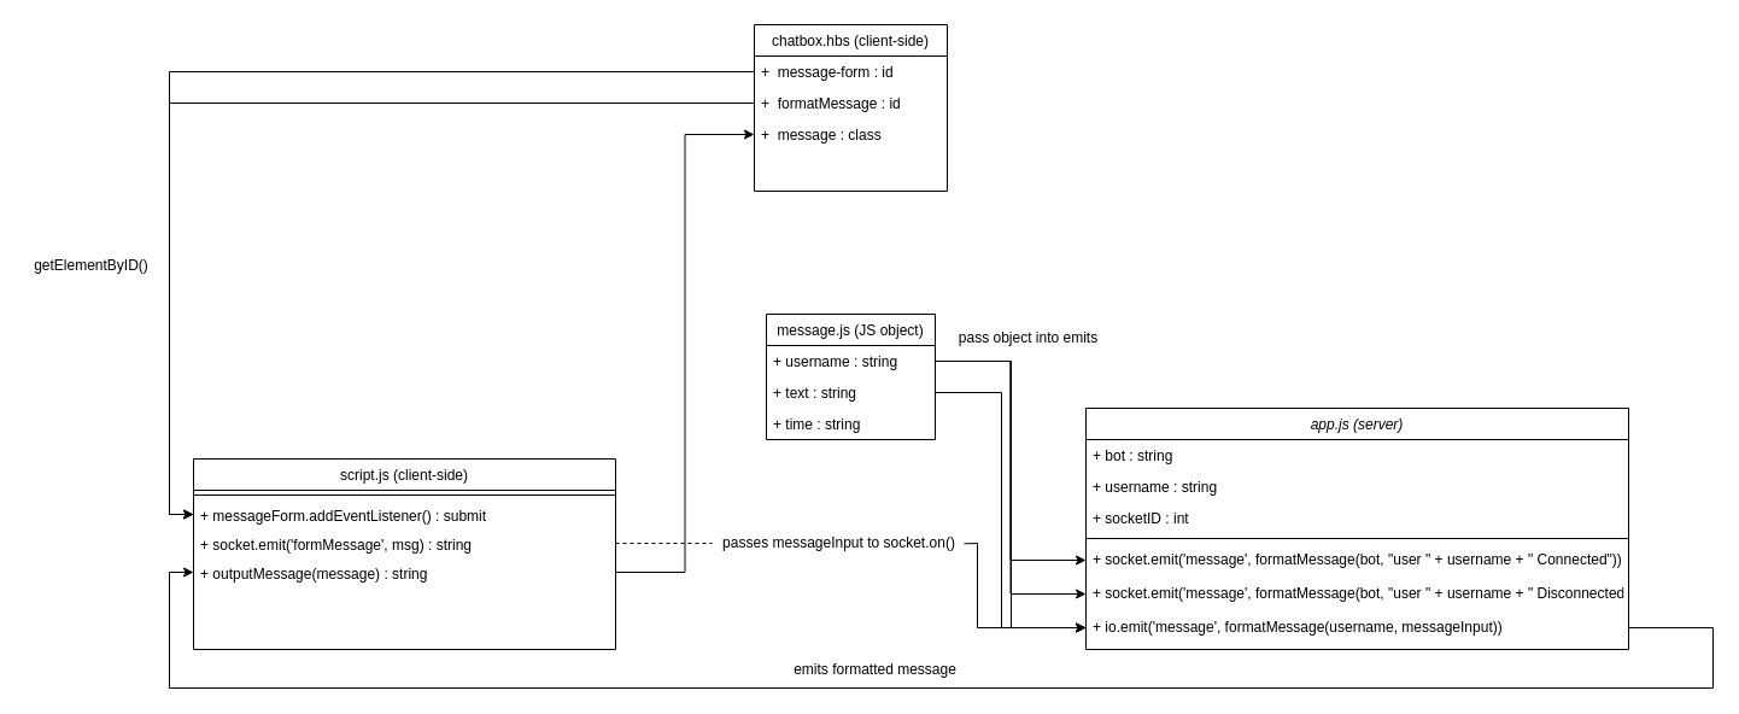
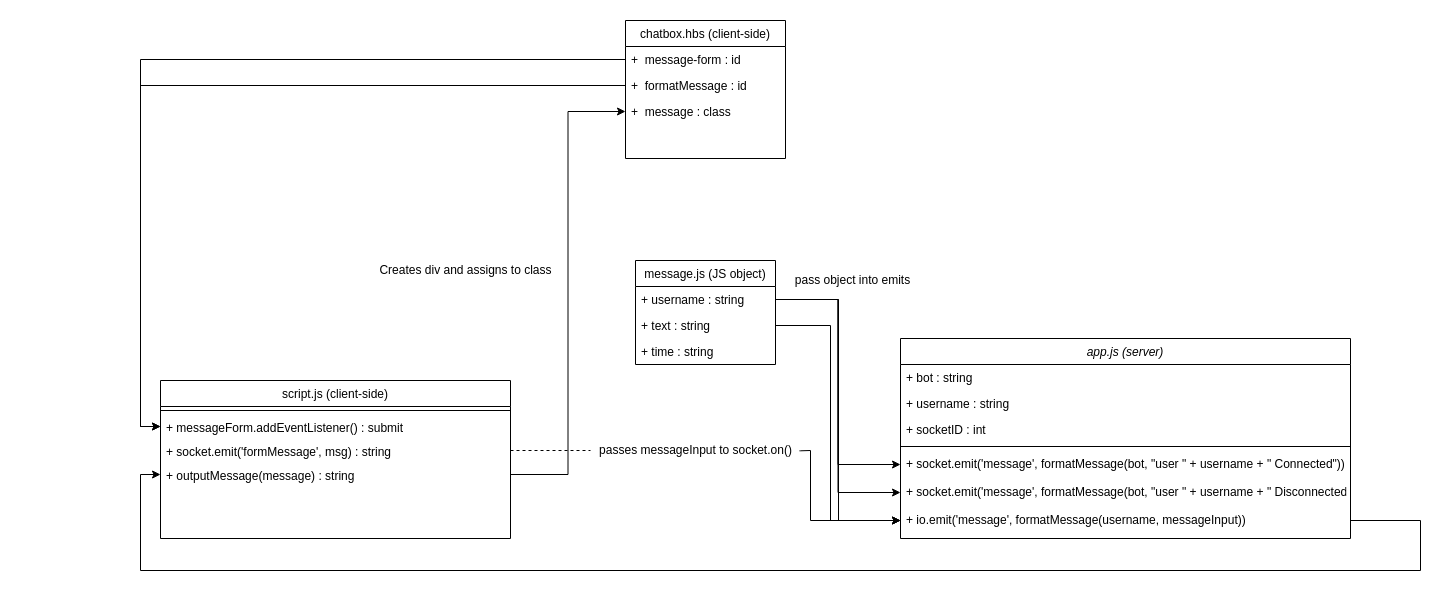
  <mxCell id="0" />
  <mxCell id="1" parent="0" />
  <mxCell id="2" value="app.js (server)" style="swimlane;fontStyle=2;align=center;verticalAlign=top;childLayout=stackLayout;horizontal=1;startSize=26;horizontalStack=0;resizeParent=1;resizeLast=0;collapsible=1;marginBottom=0;rounded=0;shadow=0;strokeWidth=1;" parent="1" vertex="1"><mxGeometry x="900" y="338" width="450" height="200" as="geometry"><mxRectangle x="230" y="140" width="160" height="26" as="alternateBounds" /></mxGeometry></mxCell>
  <mxCell id="3" value="+ bot : string" style="text;align=left;verticalAlign=top;spacingLeft=4;spacingRight=4;overflow=hidden;rotatable=0;points=[[0,0.5],[1,0.5]];portConstraint=eastwest;" parent="2" vertex="1"><mxGeometry y="26" width="450" height="26" as="geometry" /></mxCell>
  <mxCell id="4" value="+ username : string" style="text;align=left;verticalAlign=top;spacingLeft=4;spacingRight=4;overflow=hidden;rotatable=0;points=[[0,0.5],[1,0.5]];portConstraint=eastwest;rounded=0;shadow=0;html=0;" parent="2" vertex="1"><mxGeometry y="52" width="450" height="26" as="geometry" /></mxCell>
  <mxCell id="5" value="+ socketID : int" style="text;align=left;verticalAlign=top;spacingLeft=4;spacingRight=4;overflow=hidden;rotatable=0;points=[[0,0.5],[1,0.5]];portConstraint=eastwest;rounded=0;shadow=0;html=0;" parent="2" vertex="1"><mxGeometry y="78" width="450" height="26" as="geometry" /></mxCell>
  <mxCell id="6" value="" style="line;html=1;strokeWidth=1;align=left;verticalAlign=middle;spacingTop=-1;spacingLeft=3;spacingRight=3;rotatable=0;labelPosition=right;points=[];portConstraint=eastwest;" parent="2" vertex="1"><mxGeometry y="104" width="450" height="8" as="geometry" /></mxCell>
  <mxCell id="7" value="+ socket.emit('message', formatMessage(bot, &quot;user &quot; + username + &quot; Connected&quot;))" style="text;align=left;verticalAlign=top;spacingLeft=4;spacingRight=4;overflow=hidden;rotatable=0;points=[[0,0.5],[1,0.5]];portConstraint=eastwest;rounded=0;shadow=0;html=0;" parent="2" vertex="1"><mxGeometry y="112" width="450" height="28" as="geometry" /></mxCell>
  <mxCell id="8" value="+ socket.emit('message', formatMessage(bot, &quot;user &quot; + username + &quot; Disconnected&quot;))" style="text;align=left;verticalAlign=top;spacingLeft=4;spacingRight=4;overflow=hidden;rotatable=0;points=[[0,0.5],[1,0.5]];portConstraint=eastwest;rounded=0;shadow=0;html=0;" parent="2" vertex="1"><mxGeometry y="140" width="450" height="28" as="geometry" /></mxCell>
  <mxCell id="9" value="+ io.emit('message', formatMessage(username, messageInput))" style="text;align=left;verticalAlign=top;spacingLeft=4;spacingRight=4;overflow=hidden;rotatable=0;points=[[0,0.5],[1,0.5]];portConstraint=eastwest;rounded=0;shadow=0;html=0;" parent="2" vertex="1"><mxGeometry y="168" width="450" height="28" as="geometry" /></mxCell>
  <mxCell id="10" value="chatbox.hbs (client-side)" style="swimlane;fontStyle=0;align=center;verticalAlign=top;childLayout=stackLayout;horizontal=1;startSize=26;horizontalStack=0;resizeParent=1;resizeLast=0;collapsible=1;marginBottom=0;rounded=0;shadow=0;strokeWidth=1;" parent="1" vertex="1"><mxGeometry x="625" y="20" width="160" height="138" as="geometry"><mxRectangle x="130" y="380" width="160" height="26" as="alternateBounds" /></mxGeometry></mxCell>
  <mxCell id="11" value="+  message-form : id" style="text;align=left;verticalAlign=top;spacingLeft=4;spacingRight=4;overflow=hidden;rotatable=0;points=[[0,0.5],[1,0.5]];portConstraint=eastwest;" parent="10" vertex="1"><mxGeometry y="26" width="160" height="26" as="geometry" /></mxCell>
  <mxCell id="12" value="+  formatMessage : id" style="text;align=left;verticalAlign=top;spacingLeft=4;spacingRight=4;overflow=hidden;rotatable=0;points=[[0,0.5],[1,0.5]];portConstraint=eastwest;" parent="10" vertex="1"><mxGeometry y="52" width="160" height="26" as="geometry" /></mxCell>
  <mxCell id="13" value="+  message : class" style="text;align=left;verticalAlign=top;spacingLeft=4;spacingRight=4;overflow=hidden;rotatable=0;points=[[0,0.5],[1,0.5]];portConstraint=eastwest;" parent="10" vertex="1"><mxGeometry y="78" width="160" height="26" as="geometry" /></mxCell>
  <mxCell id="14" value="script.js (client-side)" style="swimlane;fontStyle=0;align=center;verticalAlign=top;childLayout=stackLayout;horizontal=1;startSize=26;horizontalStack=0;resizeParent=1;resizeLast=0;collapsible=1;marginBottom=0;rounded=0;shadow=0;strokeWidth=1;" parent="1" vertex="1"><mxGeometry x="160" y="380" width="350" height="158" as="geometry"><mxRectangle x="340" y="380" width="170" height="26" as="alternateBounds" /></mxGeometry></mxCell>
  <mxCell id="15" value="" style="line;html=1;strokeWidth=1;align=left;verticalAlign=middle;spacingTop=-1;spacingLeft=3;spacingRight=3;rotatable=0;labelPosition=right;points=[];portConstraint=eastwest;" parent="14" vertex="1"><mxGeometry y="26" width="350" height="8" as="geometry" /></mxCell>
  <mxCell id="16" value="+ messageForm.addEventListener() : submit" style="text;align=left;verticalAlign=top;spacingLeft=4;spacingRight=4;overflow=hidden;rotatable=0;points=[[0,0.5],[1,0.5]];portConstraint=eastwest;" parent="14" vertex="1"><mxGeometry y="34" width="350" height="24" as="geometry" /></mxCell>
  <mxCell id="17" value="+ socket.emit('formMessage', msg) : string" style="text;align=left;verticalAlign=top;spacingLeft=4;spacingRight=4;overflow=hidden;rotatable=0;points=[[0,0.5],[1,0.5]];portConstraint=eastwest;" parent="14" vertex="1"><mxGeometry y="58" width="350" height="24" as="geometry" /></mxCell>
  <mxCell id="18" value="+ outputMessage(message) : string" style="text;align=left;verticalAlign=top;spacingLeft=4;spacingRight=4;overflow=hidden;rotatable=0;points=[[0,0.5],[1,0.5]];portConstraint=eastwest;" parent="14" vertex="1"><mxGeometry y="82" width="350" height="24" as="geometry" /></mxCell>
  <mxCell id="19" value="message.js (JS object)" style="swimlane;fontStyle=0;childLayout=stackLayout;horizontal=1;startSize=26;fillColor=none;horizontalStack=0;resizeParent=1;resizeParentMax=0;resizeLast=0;collapsible=1;marginBottom=0;" parent="1" vertex="1"><mxGeometry x="635" y="260" width="140" height="104" as="geometry" /></mxCell>
  <mxCell id="20" value="+ username : string" style="text;strokeColor=none;fillColor=none;align=left;verticalAlign=top;spacingLeft=4;spacingRight=4;overflow=hidden;rotatable=0;points=[[0,0.5],[1,0.5]];portConstraint=eastwest;" parent="19" vertex="1"><mxGeometry y="26" width="140" height="26" as="geometry" /></mxCell>
  <mxCell id="21" value="+ text : string" style="text;strokeColor=none;fillColor=none;align=left;verticalAlign=top;spacingLeft=4;spacingRight=4;overflow=hidden;rotatable=0;points=[[0,0.5],[1,0.5]];portConstraint=eastwest;" parent="19" vertex="1"><mxGeometry y="52" width="140" height="26" as="geometry" /></mxCell>
  <mxCell id="22" value="+ time : string" style="text;strokeColor=none;fillColor=none;align=left;verticalAlign=top;spacingLeft=4;spacingRight=4;overflow=hidden;rotatable=0;points=[[0,0.5],[1,0.5]];portConstraint=eastwest;" parent="19" vertex="1"><mxGeometry y="78" width="140" height="26" as="geometry" /></mxCell>
- <mxCell id="23" value="getElementByID()" style="text;html=1;align=center;verticalAlign=middle;resizable=0;points=[];autosize=1;strokeColor=none;fillColor=none;" parent="1" vertex="1"><mxGeometry x="20" y="210" width="110" height="20" as="geometry" /></mxCell>
  <mxCell id="24" style="edgeStyle=orthogonalEdgeStyle;rounded=0;orthogonalLoop=1;jettySize=auto;html=1;startArrow=none;exitX=0.995;exitY=0.517;exitDx=0;exitDy=0;exitPerimeter=0;entryX=0;entryY=0.5;entryDx=0;entryDy=0;" parent="1" source="25" target="9" edge="1"><mxGeometry relative="1" as="geometry"><Array as="points"><mxPoint x="800" y="450" /><mxPoint x="810" y="450" /><mxPoint x="810" y="520" /></Array><mxPoint x="900" y="510" as="targetPoint" /></mxGeometry></mxCell>
  <mxCell id="25" value="passes messageInput to socket.on()" style="text;html=1;align=center;verticalAlign=middle;resizable=0;points=[];autosize=1;strokeColor=none;fillColor=none;" parent="1" vertex="1"><mxGeometry x="590" y="440" width="210" height="20" as="geometry" /></mxCell>
  <mxCell id="26" value="" style="edgeStyle=orthogonalEdgeStyle;rounded=0;orthogonalLoop=1;jettySize=auto;html=1;entryX=0;entryY=0.5;entryDx=0;entryDy=0;endArrow=none;dashed=1;" parent="1" source="17" target="25" edge="1"><mxGeometry relative="1" as="geometry"><mxPoint x="510" y="474.059" as="sourcePoint" /><mxPoint x="900" y="472" as="targetPoint" /></mxGeometry></mxCell>
  <mxCell id="27" style="edgeStyle=orthogonalEdgeStyle;rounded=0;orthogonalLoop=1;jettySize=auto;html=1;entryX=0;entryY=0.5;entryDx=0;entryDy=0;" parent="1" source="12" target="16" edge="1"><mxGeometry relative="1" as="geometry"><mxPoint x="160" y="450" as="targetPoint" /><Array as="points"><mxPoint x="140" y="85" /><mxPoint x="140" y="426" /></Array></mxGeometry></mxCell>
  <mxCell id="28" style="edgeStyle=orthogonalEdgeStyle;rounded=0;orthogonalLoop=1;jettySize=auto;html=1;exitX=0;exitY=0.5;exitDx=0;exitDy=0;entryX=0;entryY=0.5;entryDx=0;entryDy=0;" parent="1" source="11" target="16" edge="1"><mxGeometry relative="1" as="geometry"><mxPoint x="140" y="450" as="targetPoint" /></mxGeometry></mxCell>
  <mxCell id="29" style="edgeStyle=orthogonalEdgeStyle;rounded=0;orthogonalLoop=1;jettySize=auto;html=1;exitX=1;exitY=0.5;exitDx=0;exitDy=0;" parent="1" source="9" edge="1"><mxGeometry relative="1" as="geometry"><mxPoint x="160" y="474" as="targetPoint" /><mxPoint x="1420" y="520" as="sourcePoint" /><Array as="points"><mxPoint x="1420" y="520" /><mxPoint x="1420" y="570" /><mxPoint x="140" y="570" /><mxPoint x="140" y="474" /></Array></mxGeometry></mxCell>
- <mxCell id="30" value="emits formatted message" style="text;html=1;align=center;verticalAlign=middle;resizable=0;points=[];autosize=1;strokeColor=none;fillColor=none;" parent="1" vertex="1"><mxGeometry x="650" y="545" width="150" height="20" as="geometry" /></mxCell>
  <mxCell id="31" style="edgeStyle=orthogonalEdgeStyle;rounded=0;orthogonalLoop=1;jettySize=auto;html=1;entryX=0;entryY=0.5;entryDx=0;entryDy=0;" parent="1" source="20" target="7" edge="1"><mxGeometry relative="1" as="geometry" /></mxCell>
  <mxCell id="32" style="edgeStyle=orthogonalEdgeStyle;rounded=0;orthogonalLoop=1;jettySize=auto;html=1;entryX=0;entryY=0.5;entryDx=0;entryDy=0;" parent="1" source="20" target="8" edge="1"><mxGeometry relative="1" as="geometry" /></mxCell>
  <mxCell id="33" style="edgeStyle=orthogonalEdgeStyle;rounded=0;orthogonalLoop=1;jettySize=auto;html=1;" parent="1" source="20" edge="1"><mxGeometry relative="1" as="geometry"><mxPoint x="900" y="520" as="targetPoint" /><Array as="points"><mxPoint x="838" y="299" /><mxPoint x="838" y="520" /><mxPoint x="898" y="520" /></Array></mxGeometry></mxCell>
  <mxCell id="34" style="edgeStyle=orthogonalEdgeStyle;rounded=0;orthogonalLoop=1;jettySize=auto;html=1;entryX=0;entryY=0.5;entryDx=0;entryDy=0;" parent="1" source="21" target="9" edge="1"><mxGeometry relative="1" as="geometry"><mxPoint x="900" y="510" as="targetPoint" /><Array as="points"><mxPoint x="830" y="325" /><mxPoint x="830" y="520" /></Array></mxGeometry></mxCell>
  <mxCell id="35" value="pass object into emits" style="text;html=1;align=center;verticalAlign=middle;resizable=0;points=[];autosize=1;strokeColor=none;fillColor=none;" parent="1" vertex="1"><mxGeometry x="787" y="270" width="130" height="20" as="geometry" /></mxCell>
  <mxCell id="36" style="edgeStyle=orthogonalEdgeStyle;rounded=0;orthogonalLoop=1;jettySize=auto;html=1;entryX=0;entryY=0.5;entryDx=0;entryDy=0;" parent="1" source="18" target="13" edge="1"><mxGeometry relative="1" as="geometry"><mxPoint x="580" y="110" as="targetPoint" /></mxGeometry></mxCell>
+ <mxCell id="37" value="Creates div and assigns to class" style="text;html=1;align=center;verticalAlign=middle;resizable=0;points=[];autosize=1;strokeColor=none;fillColor=none;" parent="1" vertex="1"><mxGeometry x="370" y="260" width="190" height="20" as="geometry" /></mxCell>
